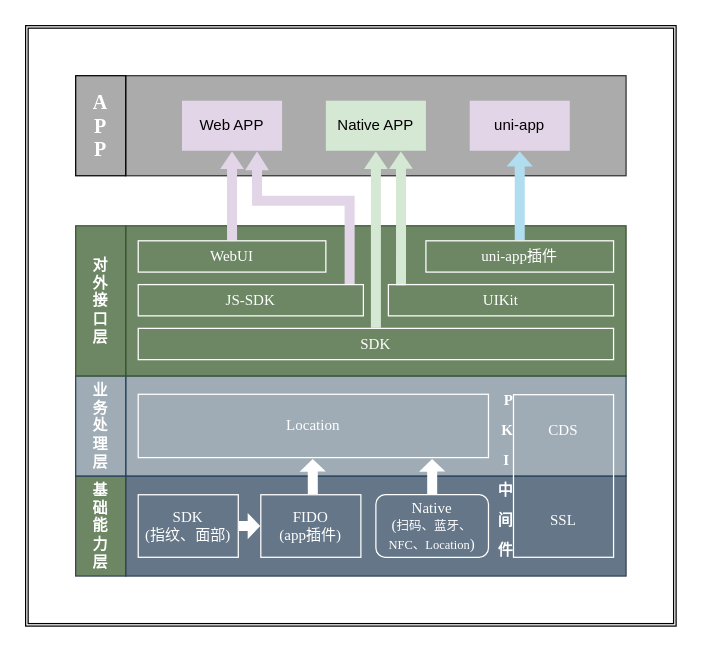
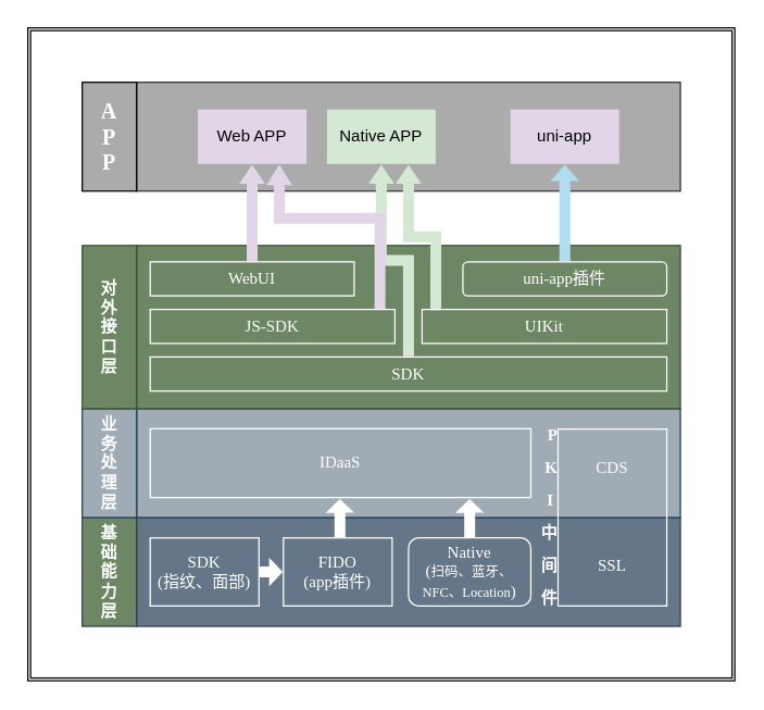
  <mxCell id="0" />
  <mxCell id="1" parent="0" />
  <mxCell id="2" value="" style="shape=ext;double=1;rounded=0;whiteSpace=wrap;html=1;" vertex="1" parent="1"><mxGeometry x="20" y="20" width="520" height="480" as="geometry" /></mxCell>
  <mxCell id="3" value="" style="rounded=0;whiteSpace=wrap;html=1;fillColor=#647687;strokeColor=#314354;fontColor=#ffffff;" vertex="1" parent="1"><mxGeometry x="100" y="380" width="400" height="80" as="geometry" /></mxCell>
  <mxCell id="4" value="" style="rounded=0;whiteSpace=wrap;html=1;strokeColor=#23445d;fillColor=#A0ACB5;" vertex="1" parent="1"><mxGeometry x="100" y="300" width="400" height="80" as="geometry" /></mxCell>
  <mxCell id="5" value="&lt;b&gt;基&lt;br&gt;础&lt;br&gt;能&lt;br&gt;力&lt;br&gt;层&lt;/b&gt;" style="rounded=0;labelPosition=center;verticalLabelPosition=middle;align=center;verticalAlign=middle;horizontal=1;whiteSpace=wrap;fillColor=#6d8764;strokeColor=#314354;fontFamily=Verdana;html=1;labelBorderColor=none;fontColor=#ffffff;" vertex="1" parent="1"><mxGeometry x="60" y="380" width="40" height="80" as="geometry" /></mxCell>
  <mxCell id="6" value="&lt;b&gt;业&lt;br&gt;务&lt;br&gt;处&lt;br&gt;理&lt;br&gt;层&lt;/b&gt;" style="rounded=0;labelPosition=center;verticalLabelPosition=middle;align=center;verticalAlign=middle;horizontal=1;whiteSpace=wrap;strokeColor=#23445d;fontFamily=Verdana;html=1;labelBorderColor=none;fontColor=#FFFFFF;fillColor=#A0ACB5;" vertex="1" parent="1"><mxGeometry x="60" y="300" width="40" height="80" as="geometry" /></mxCell>
  <mxCell id="7" value="&lt;blockquote style=&quot;margin: 0 0 0 40px ; border: none ; padding: 0px&quot;&gt;&lt;div&gt;&lt;b style=&quot;font-size: 12px&quot;&gt;&lt;font&gt;P&lt;/font&gt;&lt;/b&gt;&lt;/div&gt;&lt;div&gt;&lt;b style=&quot;font-size: 12px&quot;&gt;K&lt;/b&gt;&lt;/div&gt;&lt;div&gt;&lt;b style=&quot;font-size: 12px&quot;&gt;&amp;nbsp;&lt;/b&gt;&lt;b style=&quot;font-size: 12px&quot;&gt;I&amp;nbsp;&lt;/b&gt;&lt;/div&gt;&lt;div&gt;&lt;b style=&quot;font-size: 12px&quot;&gt;中&lt;/b&gt;&lt;/div&gt;&lt;div&gt;&lt;b style=&quot;font-size: 12px&quot;&gt;间&lt;/b&gt;&lt;/div&gt;&lt;div&gt;&lt;b style=&quot;font-size: 12px&quot;&gt;件&lt;/b&gt;&lt;/div&gt;&lt;/blockquote&gt;" style="rounded=0;html=1;fontFamily=Verdana;labelPosition=left;verticalLabelPosition=middle;align=right;verticalAlign=middle;fontSize=20;labelBackgroundColor=none;labelBorderColor=none;whiteSpace=wrap;fontColor=#FFFFFF;fillColor=none;strokeColor=#FFFFFF;direction=east;spacingTop=0;spacing=0;horizontal=1;spacingBottom=8;" vertex="1" parent="1"><mxGeometry x="410" y="315" width="80" height="130" as="geometry" /></mxCell>
- <mxCell id="8" value="Location" style="rounded=0;whiteSpace=wrap;html=1;fontFamily=Verdana;fillColor=none;strokeColor=#FFFFFF;fontColor=#FFFFFF;" vertex="1" parent="1"><mxGeometry x="110" y="314.69" width="280" height="50.62" as="geometry" /></mxCell>
+ <mxCell id="8" value="IDaaS" style="rounded=0;whiteSpace=wrap;html=1;fontFamily=Verdana;fillColor=none;strokeColor=#FFFFFF;fontColor=#FFFFFF;" vertex="1" parent="1"><mxGeometry x="110" y="314.69" width="280" height="50.62" as="geometry" /></mxCell>
  <mxCell id="9" value="SDK&lt;br&gt;(指纹、面部)" style="rounded=0;whiteSpace=wrap;html=1;fontFamily=Verdana;fillColor=none;strokeColor=#FFFFFF;fontColor=#FFFFFF;" vertex="1" parent="1"><mxGeometry x="110" y="395" width="80" height="50" as="geometry" /></mxCell>
  <mxCell id="10" value="CDS&lt;br style=&quot;font-size: 13px;&quot;&gt;Cert、SSL" style="text;html=1;fillColor=none;align=center;verticalAlign=middle;whiteSpace=wrap;rounded=0;fontFamily=Verdana;fontSize=13;fontColor=#FFFFFF;strokeColor=#FFFFFF;" vertex="1" parent="1"><mxGeometry x="330" y="227" width="100" height="40" as="geometry" /></mxCell>
  <mxCell id="11" style="edgeStyle=orthogonalEdgeStyle;shape=flexArrow;rounded=0;orthogonalLoop=1;jettySize=auto;html=1;entryX=0.839;entryY=1.014;entryDx=0;entryDy=0;entryPerimeter=0;fontFamily=Verdana;fontSize=20;fontColor=#FFFFFF;width=8;endSize=3;endWidth=12;strokeColor=none;fillColor=#FFFFFF;" edge="1" parent="1" source="12" target="8"><mxGeometry relative="1" as="geometry" /></mxCell>
  <mxCell id="12" value="Native&lt;br&gt;(&lt;font style=&quot;font-size: 10px&quot;&gt;扫码&lt;font style=&quot;font-size: 10px&quot;&gt;、蓝牙、&lt;br&gt;NFC、Location&lt;/font&gt;&lt;/font&gt;)" style="whiteSpace=wrap;html=1;fontFamily=Verdana;fillColor=none;strokeColor=#FFFFFF;fontColor=#FFFFFF;rounded=1;" vertex="1" parent="1"><mxGeometry x="300" y="395" width="90" height="50" as="geometry" /></mxCell>
  <mxCell id="13" value="" style="rounded=0;whiteSpace=wrap;html=1;strokeColor=#3A5431;gradientDirection=south;fillColor=#6d8764;labelPosition=right;verticalLabelPosition=top;align=left;verticalAlign=bottom;fontColor=#67AB9F;" vertex="1" parent="1"><mxGeometry x="100" y="180" width="400" height="120" as="geometry" /></mxCell>
  <mxCell id="14" value="&lt;b&gt;对&lt;br&gt;外&lt;br&gt;接&lt;br&gt;口&lt;br&gt;层&lt;/b&gt;" style="rounded=0;labelPosition=center;verticalLabelPosition=middle;align=center;verticalAlign=middle;horizontal=1;whiteSpace=wrap;strokeColor=#3A5431;fontFamily=Verdana;html=1;labelBorderColor=none;gradientDirection=south;fillColor=#6d8764;fontColor=#ffffff;" vertex="1" parent="1"><mxGeometry x="60" y="180" width="40" height="120" as="geometry" /></mxCell>
  <mxCell id="15" value="" style="rounded=0;whiteSpace=wrap;html=1;fontFamily=Verdana;fontSize=12;fillColor=#ABABAB;labelPosition=right;verticalLabelPosition=top;align=left;verticalAlign=bottom;fontColor=#7A7A7A;strokeColor=#333333;" vertex="1" parent="1"><mxGeometry x="100" y="60" width="400" height="80" as="geometry" /></mxCell>
  <mxCell id="16" style="edgeStyle=orthogonalEdgeStyle;shape=flexArrow;rounded=0;orthogonalLoop=1;jettySize=auto;html=1;entryX=0.5;entryY=1;entryDx=0;entryDy=0;fontFamily=Verdana;fontSize=20;fontColor=#000000;endWidth=10;endSize=4.33;width=8;fillColor=#d5e8d4;strokeColor=none;" edge="1" parent="1" source="17" target="28"><mxGeometry relative="1" as="geometry"><Array as="points" /></mxGeometry></mxCell>
  <mxCell id="17" value="&lt;font color=&quot;#ffffff&quot;&gt;SDK&lt;/font&gt;" style="rounded=0;whiteSpace=wrap;html=1;fontFamily=Verdana;fontSize=12;fontColor=#67AB9F;strokeColor=#FFFFFF;fillColor=none;" vertex="1" parent="1"><mxGeometry x="110" y="262" width="380" height="25" as="geometry" /></mxCell>
  <mxCell id="18" value="FIDO&lt;br&gt;(app插件)" style="rounded=0;whiteSpace=wrap;html=1;fontFamily=Verdana;fillColor=none;strokeColor=#FFFFFF;fontColor=#FFFFFF;" vertex="1" parent="1"><mxGeometry x="208" y="395" width="80" height="50" as="geometry" /></mxCell>
  <mxCell id="19" style="edgeStyle=orthogonalEdgeStyle;shape=flexArrow;rounded=0;orthogonalLoop=1;jettySize=auto;html=1;entryX=0.75;entryY=1;entryDx=0;entryDy=0;fontFamily=Verdana;fontSize=20;fontColor=#000000;exitX=0.939;exitY=0;exitDx=0;exitDy=0;exitPerimeter=0;width=8;endSize=4.67;endWidth=10;fillColor=#e1d5e7;strokeColor=none;" edge="1" parent="1" source="20" target="29"><mxGeometry relative="1" as="geometry"><Array as="points"><mxPoint x="279" y="160" /><mxPoint x="205" y="160" /></Array></mxGeometry></mxCell>
  <mxCell id="20" value="&lt;font color=&quot;#ffffff&quot;&gt;JS-SDK&lt;/font&gt;" style="rounded=0;whiteSpace=wrap;html=1;fontFamily=Verdana;fontSize=12;fontColor=#67AB9F;strokeColor=#FFFFFF;fillColor=none;" vertex="1" parent="1"><mxGeometry x="110" y="227" width="180" height="25" as="geometry" /></mxCell>
  <mxCell id="21" style="edgeStyle=orthogonalEdgeStyle;shape=flexArrow;rounded=0;orthogonalLoop=1;jettySize=auto;html=1;entryX=0.75;entryY=1;entryDx=0;entryDy=0;fontFamily=Verdana;fontSize=20;fontColor=#000000;fillColor=#d5e8d4;width=8;endSize=4.33;endWidth=10;strokeColor=none;exitX=0.056;exitY=0.04;exitDx=0;exitDy=0;exitPerimeter=0;" edge="1" parent="1" source="22" target="28"><mxGeometry relative="1" as="geometry"><mxPoint x="320" y="230" as="sourcePoint" /></mxGeometry></mxCell>
  <mxCell id="22" value="&lt;font color=&quot;#ffffff&quot;&gt;UIKit&lt;br&gt;&lt;/font&gt;" style="rounded=0;whiteSpace=wrap;html=1;fontFamily=Verdana;fontSize=12;fontColor=#67AB9F;strokeColor=#FFFFFF;fillColor=none;" vertex="1" parent="1"><mxGeometry x="310" y="227" width="180" height="25" as="geometry" /></mxCell>
  <mxCell id="23" style="edgeStyle=orthogonalEdgeStyle;shape=flexArrow;rounded=0;orthogonalLoop=1;jettySize=auto;html=1;entryX=0.5;entryY=1;entryDx=0;entryDy=0;fontFamily=Verdana;fontSize=20;fontColor=#000000;width=8;endSize=4.33;endWidth=10;fillColor=#e1d5e7;strokeColor=none;" edge="1" parent="1" source="24" target="29"><mxGeometry relative="1" as="geometry" /></mxCell>
  <mxCell id="24" value="&lt;font color=&quot;#ffffff&quot;&gt;WebUI&lt;/font&gt;" style="rounded=0;whiteSpace=wrap;html=1;fontFamily=Verdana;fontSize=12;fontColor=#67AB9F;strokeColor=#FFFFFF;fillColor=none;" vertex="1" parent="1"><mxGeometry x="110" y="192" width="150" height="25" as="geometry" /></mxCell>
  <mxCell id="25" style="edgeStyle=orthogonalEdgeStyle;shape=flexArrow;rounded=0;orthogonalLoop=1;jettySize=auto;html=1;entryX=0.5;entryY=1;entryDx=0;entryDy=0;fontFamily=Verdana;fontSize=20;fontColor=#000000;fillColor=#b1ddf0;endWidth=12;endSize=3.67;width=8;strokeColor=none;" edge="1" parent="1" source="26" target="30"><mxGeometry relative="1" as="geometry" /></mxCell>
- <mxCell id="26" value="&lt;font color=&quot;#ffffff&quot;&gt;uni-app插件&lt;/font&gt;" style="rounded=0;whiteSpace=wrap;html=1;fontFamily=Verdana;fontSize=12;fontColor=#67AB9F;strokeColor=#FFFFFF;fillColor=none;" vertex="1" parent="1"><mxGeometry x="340" y="192" width="150" height="25" as="geometry" /></mxCell>
+ <mxCell id="26" value="&lt;font color=&quot;#ffffff&quot;&gt;uni-app插件&lt;/font&gt;" style="whiteSpace=wrap;html=1;fontFamily=Verdana;fontSize=12;fontColor=#67AB9F;strokeColor=#FFFFFF;fillColor=none;rounded=1;" vertex="1" parent="1"><mxGeometry x="340" y="192" width="150" height="25" as="geometry" /></mxCell>
  <mxCell id="27" value="&lt;font style=&quot;font-size: 16px&quot;&gt;&lt;b&gt;A&lt;br&gt;P&lt;br&gt;P&lt;/b&gt;&lt;/font&gt;" style="rounded=0;whiteSpace=wrap;html=1;fontFamily=Verdana;fontSize=12;fillColor=#ABABAB;labelPosition=center;verticalLabelPosition=middle;align=center;verticalAlign=middle;fontColor=#FFFFFF;" vertex="1" parent="1"><mxGeometry x="60" y="60" width="40" height="80" as="geometry" /></mxCell>
- <mxCell id="28" value="Native APP" style="rounded=0;whiteSpace=wrap;html=1;fillColor=#d5e8d4;strokeColor=none;" vertex="1" parent="1"><mxGeometry x="260" y="80" width="80" height="40" as="geometry" /></mxCell>
+ <mxCell id="28" value="Native APP" style="rounded=0;whiteSpace=wrap;html=1;fillColor=#d5e8d4;strokeColor=none;" vertex="1" parent="1"><mxGeometry x="240" y="80" width="80" height="40" as="geometry" /></mxCell>
  <mxCell id="29" value="Web APP" style="rounded=0;whiteSpace=wrap;html=1;fillColor=#e1d5e7;strokeColor=none;" vertex="1" parent="1"><mxGeometry x="145" y="80" width="80" height="40" as="geometry" /></mxCell>
  <mxCell id="30" value="uni-app" style="rounded=0;whiteSpace=wrap;html=1;fillColor=#e1d5e7;strokeColor=none;" vertex="1" parent="1"><mxGeometry x="375" y="80" width="80" height="40" as="geometry" /></mxCell>
  <mxCell id="31" value="&lt;font color=&quot;#ffffff&quot;&gt;CDS&lt;br&gt;&lt;br&gt;&lt;br&gt;&lt;br&gt;&lt;br&gt;SSL&lt;/font&gt;" style="text;html=1;strokeColor=none;fillColor=none;align=center;verticalAlign=middle;whiteSpace=wrap;rounded=0;fontFamily=Verdana;fontSize=12;" vertex="1" parent="1"><mxGeometry x="410" y="315" width="80" height="130" as="geometry" /></mxCell>
  <mxCell id="32" style="edgeStyle=orthogonalEdgeStyle;shape=flexArrow;rounded=0;orthogonalLoop=1;jettySize=auto;html=1;entryX=0.839;entryY=1.014;entryDx=0;entryDy=0;entryPerimeter=0;fontFamily=Verdana;fontSize=20;fontColor=#FFFFFF;width=8;endSize=3;endWidth=12;strokeColor=none;fillColor=#FFFFFF;" edge="1" parent="1"><mxGeometry relative="1" as="geometry"><mxPoint x="249.58" y="395" as="sourcePoint" /><mxPoint x="249.5" y="366.019" as="targetPoint" /></mxGeometry></mxCell>
  <mxCell id="33" style="edgeStyle=orthogonalEdgeStyle;shape=flexArrow;rounded=0;orthogonalLoop=1;jettySize=auto;html=1;fontFamily=Verdana;fontSize=20;fontColor=#FFFFFF;width=8;endSize=3;endWidth=12;strokeColor=none;fillColor=#FFFFFF;exitX=1;exitY=0.5;exitDx=0;exitDy=0;" edge="1" parent="1" source="9" target="18"><mxGeometry relative="1" as="geometry"><mxPoint x="199.58" y="409.49" as="sourcePoint" /><mxPoint x="199.5" y="380.509" as="targetPoint" /></mxGeometry></mxCell>
